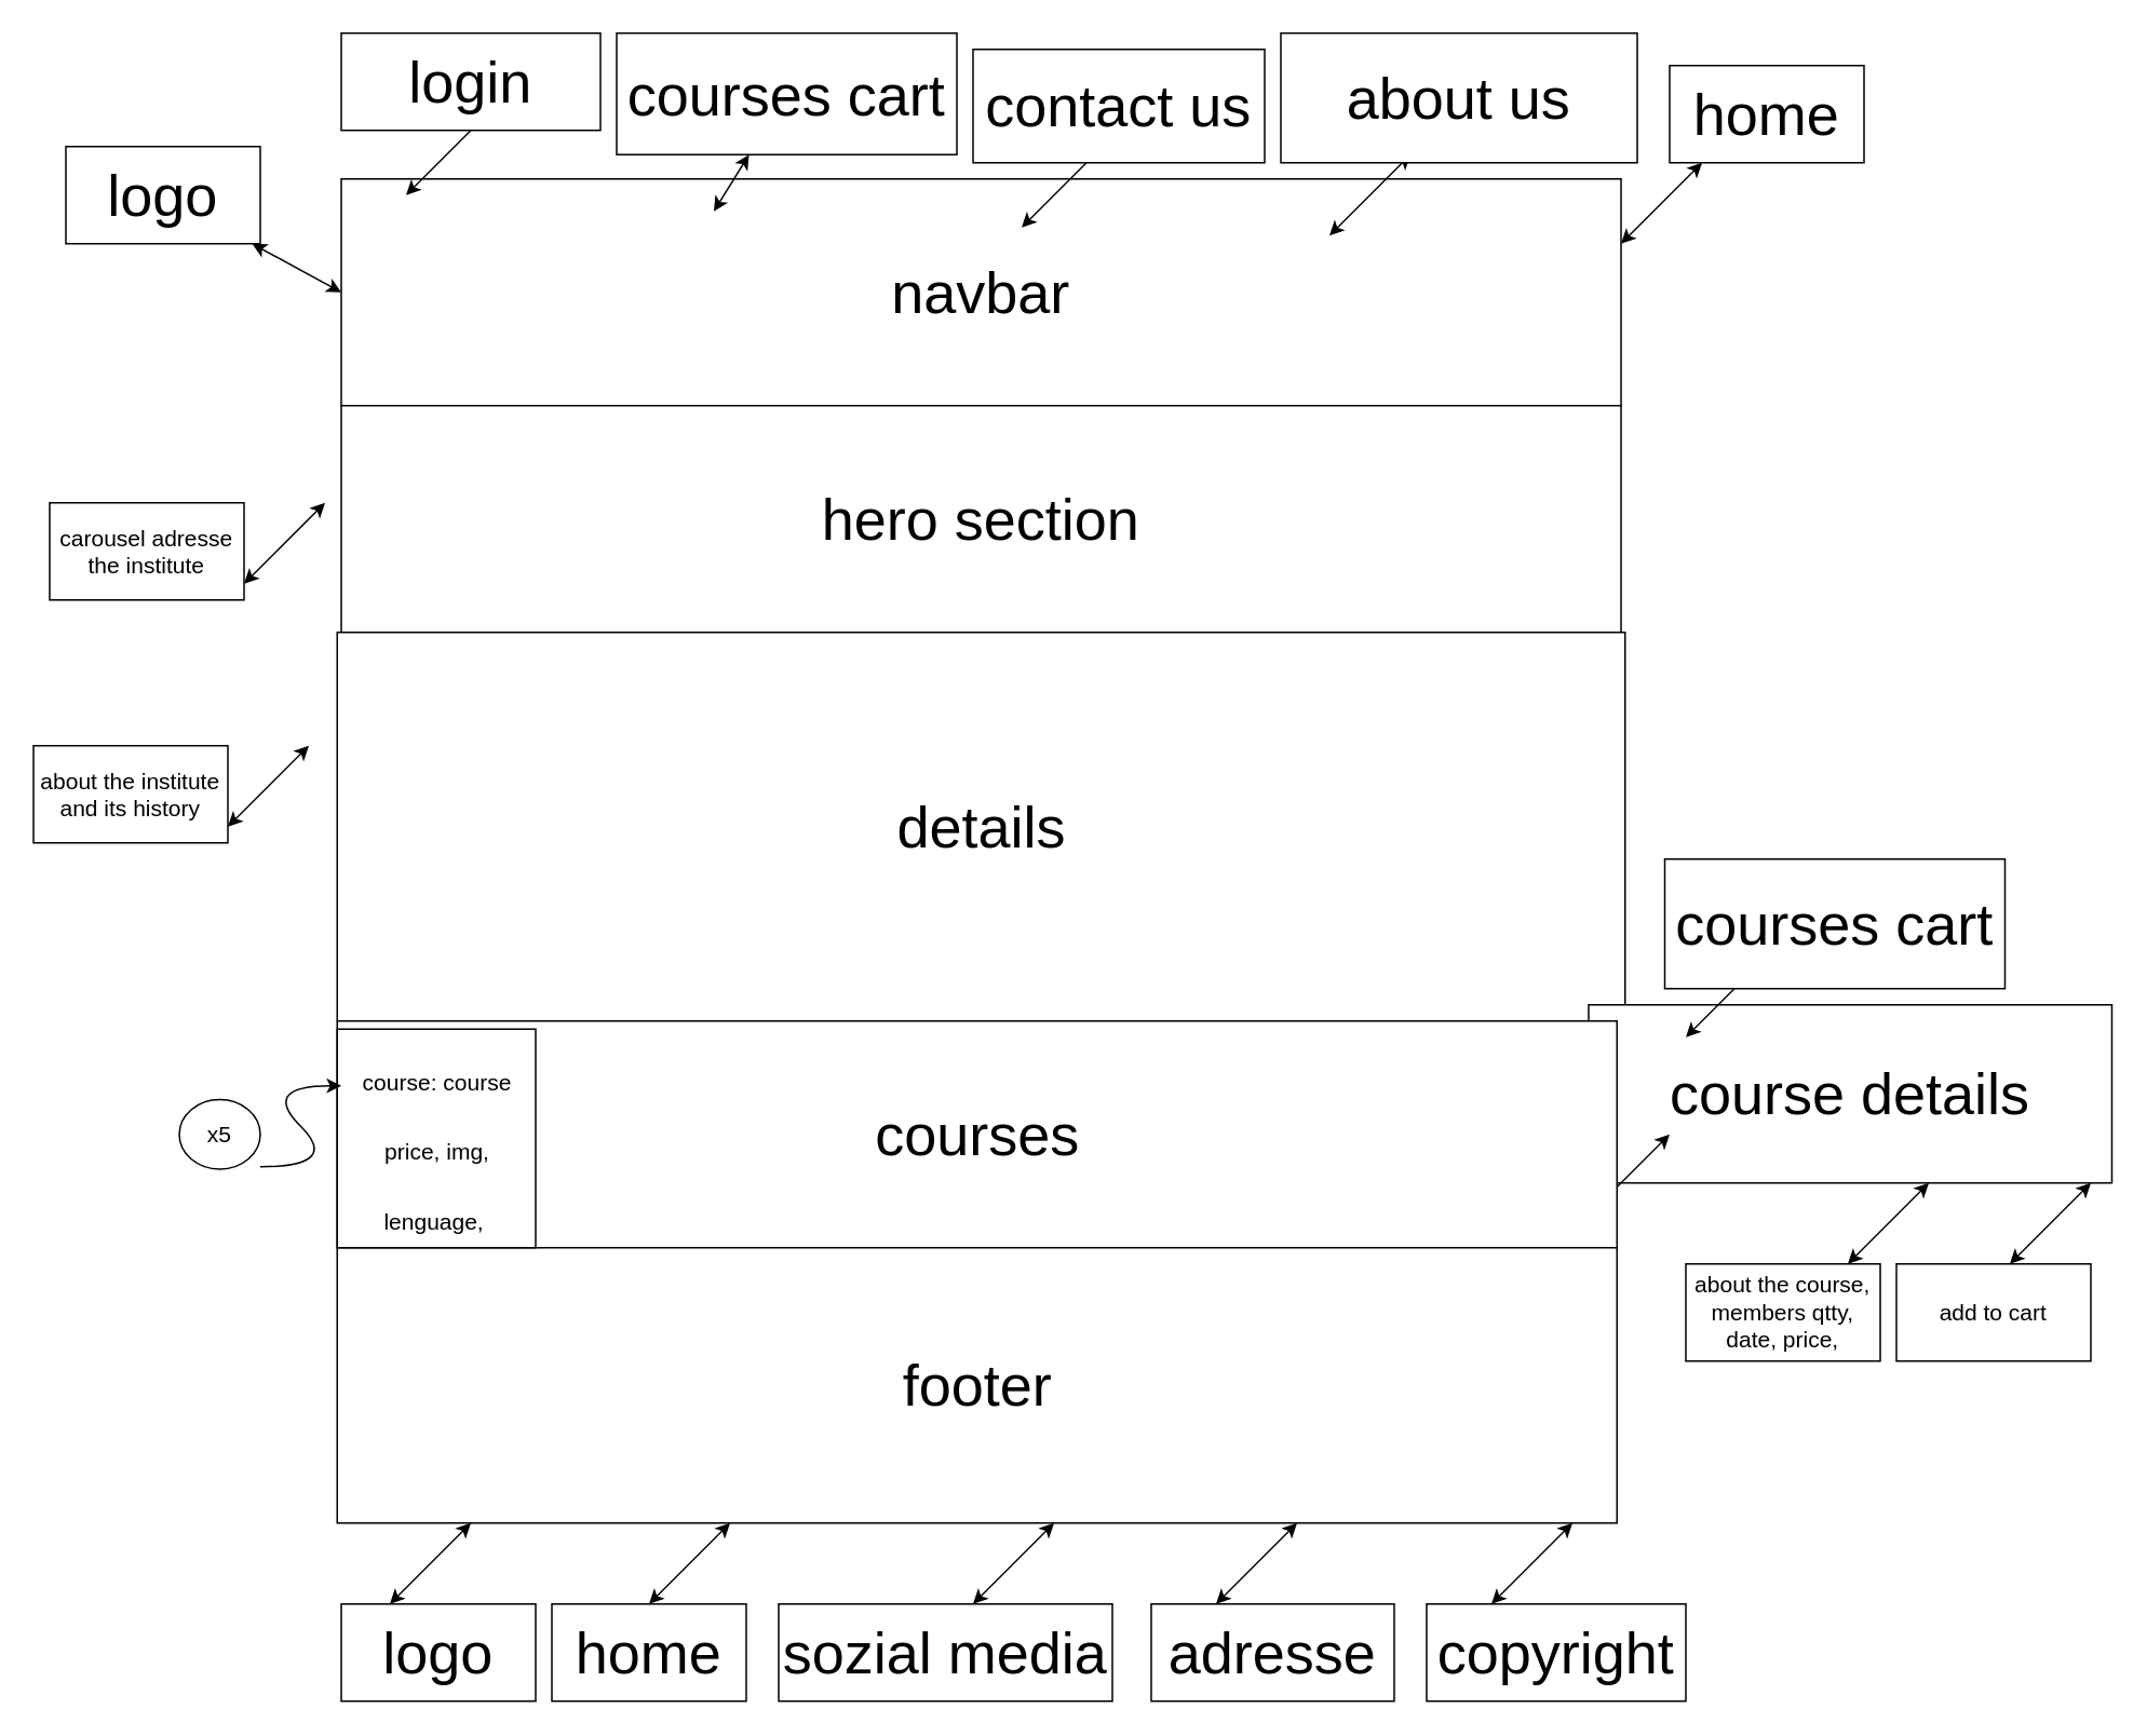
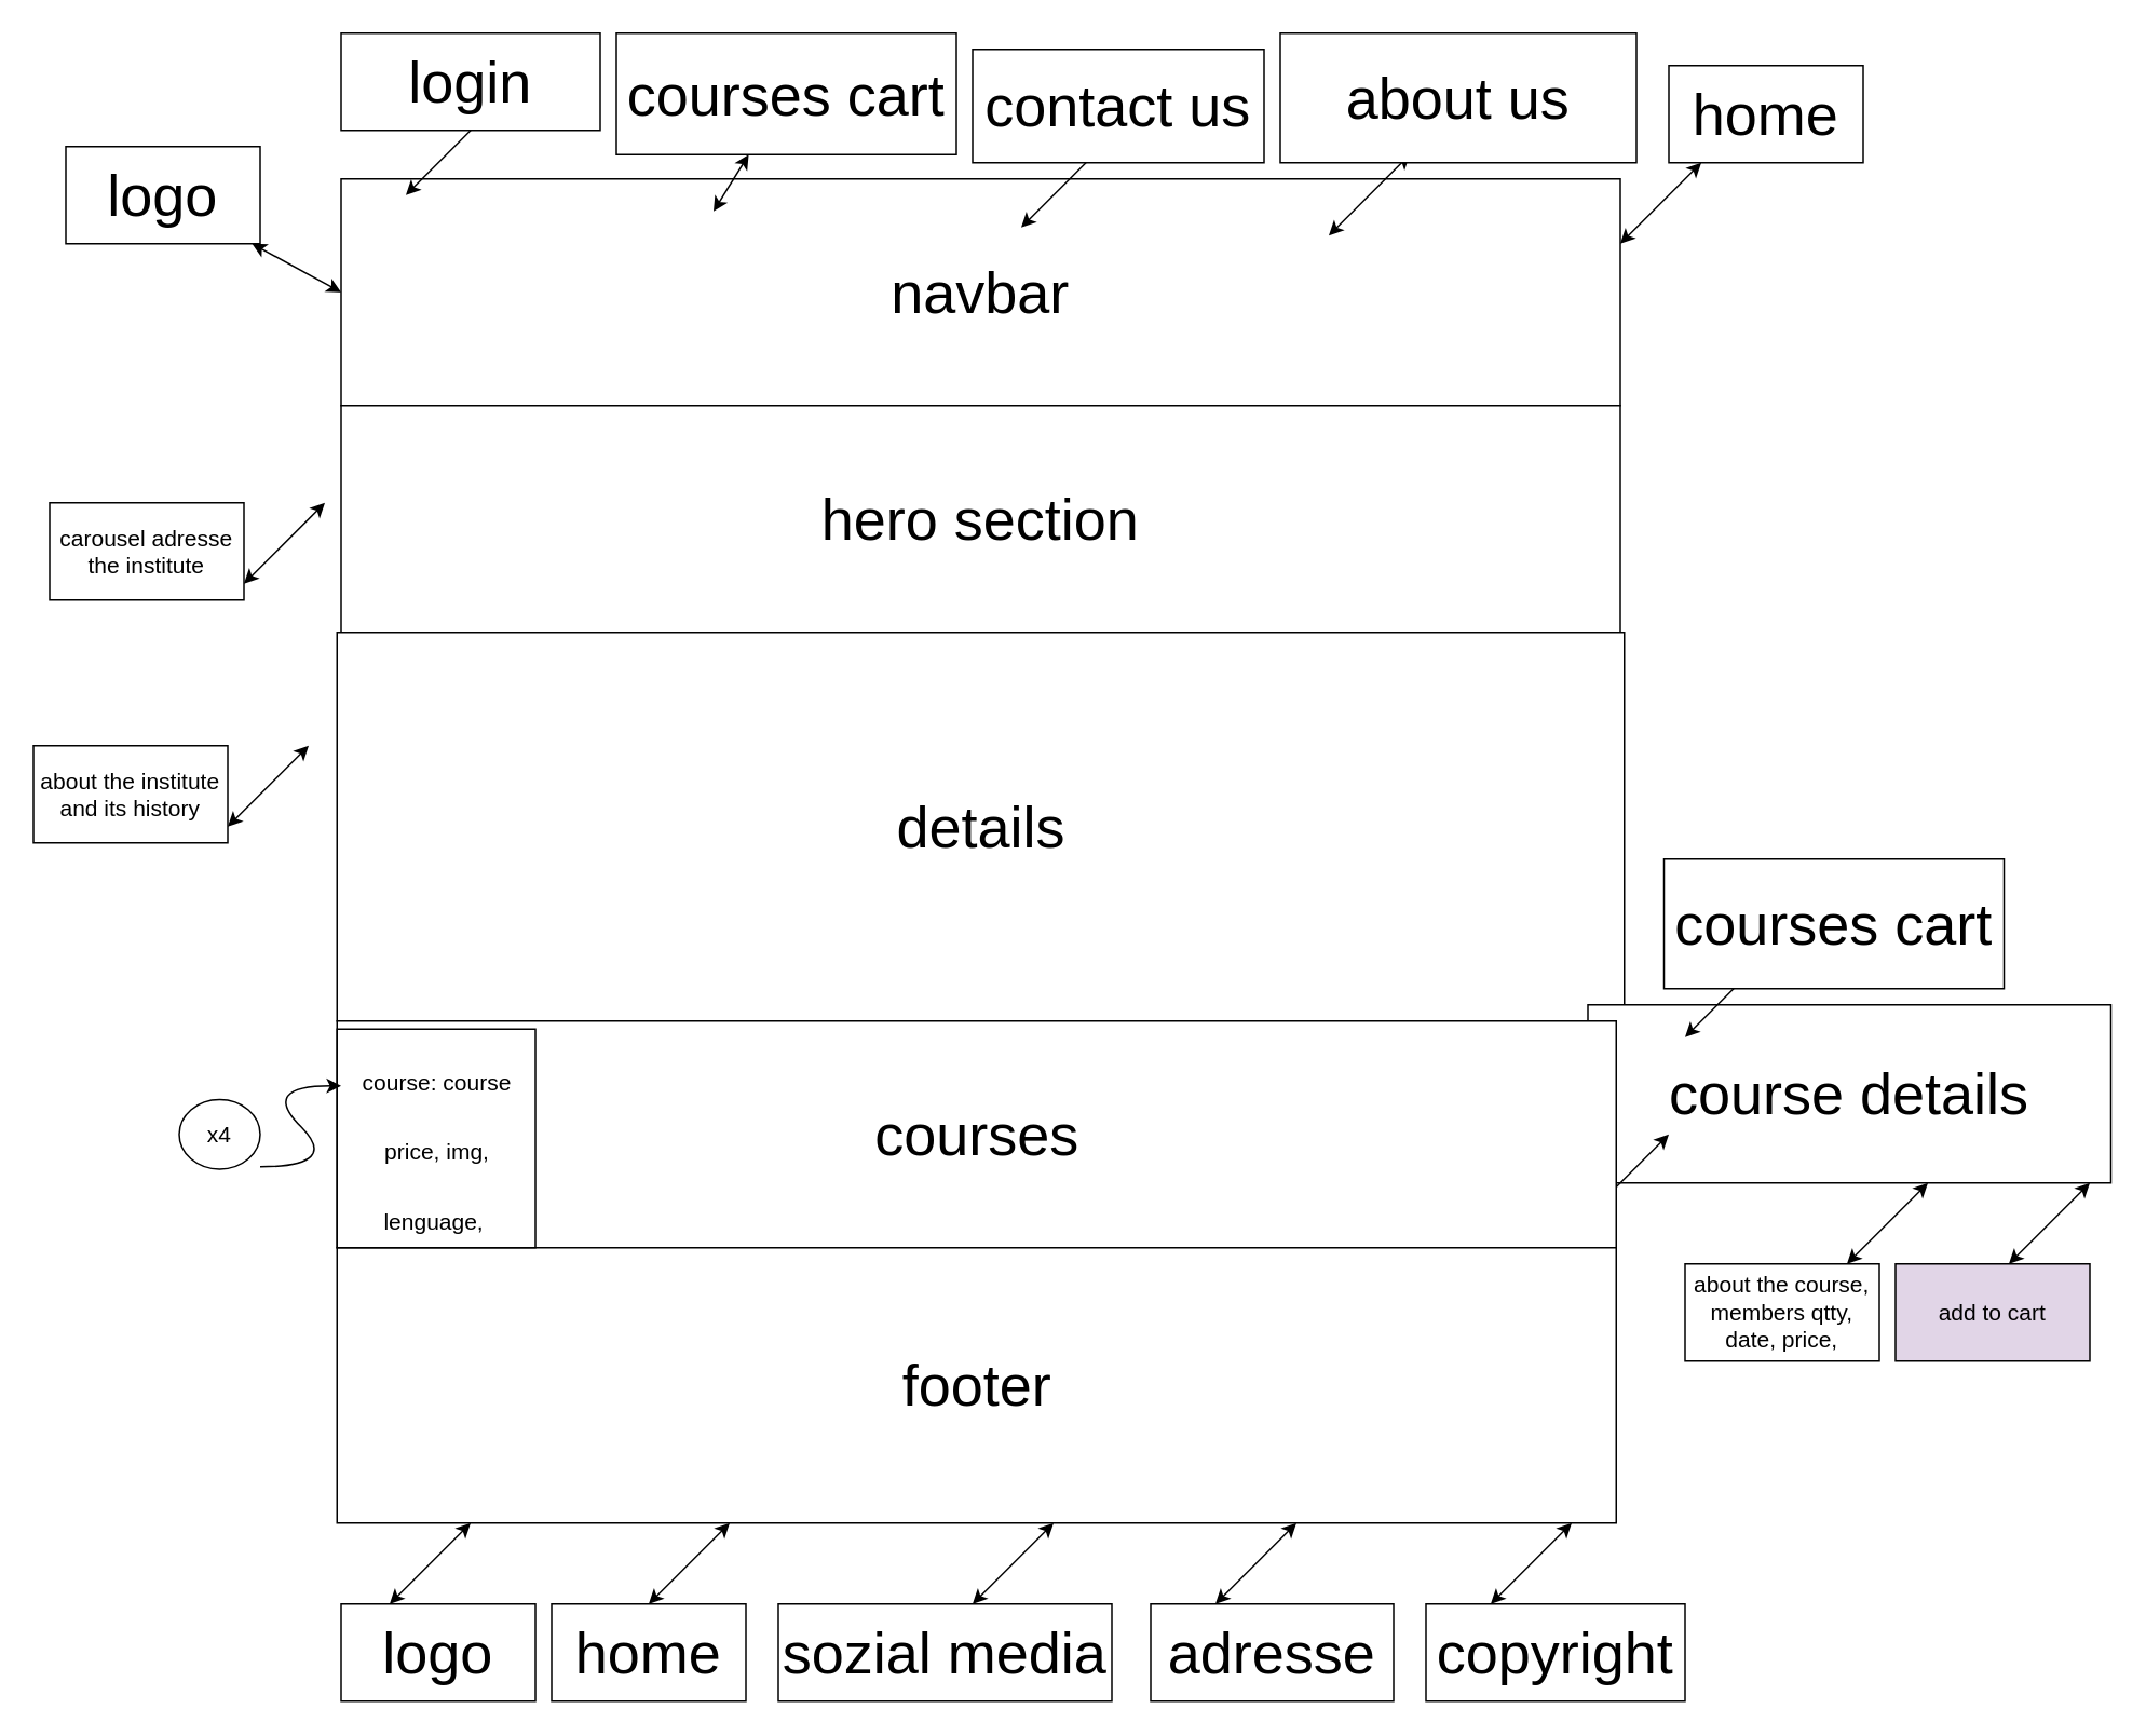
  <mxCell id="0" />
  <mxCell id="1" parent="0" />
  <mxCell id="2" value="&lt;font style=&quot;font-size: 36px&quot;&gt;navbar&lt;/font&gt;" style="rounded=0;whiteSpace=wrap;html=1;" parent="1" vertex="1"><mxGeometry x="210" width="790" height="140" as="geometry" y="110" /></mxCell>
  <mxCell id="3" value="hero section" style="rounded=0;whiteSpace=wrap;html=1;fontSize=36;" parent="1" vertex="1"><mxGeometry x="210" y="250" width="790" height="140" as="geometry" /></mxCell>
  <mxCell id="4" value="details" style="rounded=0;whiteSpace=wrap;html=1;fontSize=36;" parent="1" vertex="1"><mxGeometry x="207.5" y="390" width="795" height="240" as="geometry" /></mxCell>
  <mxCell id="5" value="course details" style="rounded=0;whiteSpace=wrap;html=1;fontSize=36;" parent="1" vertex="1"><mxGeometry x="980" y="620" width="323" height="110" as="geometry" /></mxCell>
  <mxCell id="6" value="" style="endArrow=classic;startArrow=classic;html=1;rounded=0;fontSize=36;" parent="1" edge="1"><mxGeometry width="50" height="50" relative="1" as="geometry"><mxPoint x="980" y="750" as="sourcePoint" /><mxPoint x="1030" y="700" as="targetPoint" /></mxGeometry></mxCell>
  <mxCell id="7" value="courses" style="rounded=0;whiteSpace=wrap;html=1;fontSize=36;" parent="1" vertex="1"><mxGeometry x="207.5" y="630" width="790" height="140" as="geometry" /></mxCell>
  <mxCell id="8" value="footer" style="rounded=0;whiteSpace=wrap;html=1;fontSize=36;" parent="1" vertex="1"><mxGeometry x="207.5" y="770" width="790" height="170" as="geometry" /></mxCell>
  <mxCell id="9" value="" style="endArrow=classic;startArrow=classic;html=1;rounded=0;fontSize=36;" parent="1" edge="1"><mxGeometry width="50" height="50" relative="1" as="geometry"><mxPoint x="820" y="145" as="sourcePoint" /><mxPoint x="870" y="95" as="targetPoint" /></mxGeometry></mxCell>
  <mxCell id="10" value="about us" style="rounded=0;whiteSpace=wrap;html=1;fontSize=36;" parent="1" vertex="1"><mxGeometry x="790" y="20" width="220" height="80" as="geometry" /></mxCell>
  <mxCell id="11" value="" style="endArrow=classic;startArrow=classic;html=1;rounded=0;fontSize=36;" parent="1" edge="1"><mxGeometry width="50" height="50" relative="1" as="geometry"><mxPoint x="630" y="140" as="sourcePoint" /><mxPoint x="680" y="90" as="targetPoint" /></mxGeometry></mxCell>
  <mxCell id="12" value="contact us" style="rounded=0;whiteSpace=wrap;html=1;fontSize=36;" parent="1" vertex="1"><mxGeometry x="600" y="30" width="180" height="70" as="geometry" /></mxCell>
  <mxCell id="13" value="" style="endArrow=classic;startArrow=classic;html=1;rounded=0;fontSize=36;" parent="1" edge="1"><mxGeometry width="50" height="50" relative="1" as="geometry"><mxPoint x="1040" y="640" as="sourcePoint" /><mxPoint x="1090" y="590" as="targetPoint" /></mxGeometry></mxCell>
  <mxCell id="14" value="courses cart" style="rounded=0;whiteSpace=wrap;html=1;fontSize=36;" parent="1" vertex="1"><mxGeometry x="1027" y="530" width="210" height="80" as="geometry" /></mxCell>
  <mxCell id="15" value="" style="endArrow=classic;startArrow=classic;html=1;rounded=0;fontSize=36;" parent="1" target="16" edge="1"><mxGeometry width="50" height="50" relative="1" as="geometry"><mxPoint x="440" y="130" as="sourcePoint" /><mxPoint x="490" y="80" as="targetPoint" /></mxGeometry></mxCell>
  <mxCell id="16" value="courses cart" style="rounded=0;whiteSpace=wrap;html=1;fontSize=36;" parent="1" vertex="1"><mxGeometry x="380" y="20" width="210" height="75" as="geometry" /></mxCell>
  <mxCell id="17" value="" style="endArrow=classic;startArrow=classic;html=1;rounded=0;fontSize=36;" parent="1" edge="1"><mxGeometry width="50" height="50" relative="1" as="geometry"><mxPoint x="250" y="120" as="sourcePoint" /><mxPoint x="300" y="70" as="targetPoint" /></mxGeometry></mxCell>
  <mxCell id="18" value="login" style="rounded=0;whiteSpace=wrap;html=1;fontSize=36;" parent="1" vertex="1"><mxGeometry x="210" y="20" width="160" height="60" as="geometry" /></mxCell>
  <mxCell id="19" value="home" style="rounded=0;whiteSpace=wrap;html=1;fontSize=36;" parent="1" vertex="1"><mxGeometry x="1030" y="40" width="120" height="60" as="geometry" /></mxCell>
  <mxCell id="20" value="" style="endArrow=classic;startArrow=classic;html=1;rounded=0;fontSize=36;" parent="1" edge="1"><mxGeometry width="50" height="50" relative="1" as="geometry"><mxPoint x="1000" y="150" as="sourcePoint" /><mxPoint x="1050" y="100" as="targetPoint" /></mxGeometry></mxCell>
  <mxCell id="21" value="logo" style="rounded=0;whiteSpace=wrap;html=1;fontSize=36;" parent="1" vertex="1"><mxGeometry x="40" y="90" width="120" height="60" as="geometry" /></mxCell>
  <mxCell id="22" value="" style="endArrow=classic;startArrow=classic;html=1;rounded=0;fontSize=36;exitX=0;exitY=0.5;exitDx=0;exitDy=0;" parent="1" source="2" target="21" edge="1"><mxGeometry width="50" height="50" relative="1" as="geometry"><mxPoint x="160" y="180" as="sourcePoint" /><mxPoint x="210" y="130" as="targetPoint" /></mxGeometry></mxCell>
  <mxCell id="23" value="adresse" style="rounded=0;whiteSpace=wrap;html=1;fontSize=36;" parent="1" vertex="1"><mxGeometry x="710" y="990" width="150" height="60" as="geometry" /></mxCell>
  <mxCell id="24" value="sozial media" style="rounded=0;whiteSpace=wrap;html=1;fontSize=36;" parent="1" vertex="1"><mxGeometry x="480" y="990" width="206" height="60" as="geometry" /></mxCell>
  <mxCell id="25" value="logo" style="rounded=0;whiteSpace=wrap;html=1;fontSize=36;" parent="1" vertex="1"><mxGeometry x="210" y="990" width="120" height="60" as="geometry" /></mxCell>
  <mxCell id="26" value="home" style="rounded=0;whiteSpace=wrap;html=1;fontSize=36;" parent="1" vertex="1"><mxGeometry x="340" y="990" width="120" height="60" as="geometry" /></mxCell>
  <mxCell id="27" value="copyright" style="rounded=0;whiteSpace=wrap;html=1;fontSize=36;" parent="1" vertex="1"><mxGeometry x="880" y="990" width="160" height="60" as="geometry" /></mxCell>
  <mxCell id="28" value="" style="endArrow=classic;startArrow=classic;html=1;rounded=0;fontSize=36;" parent="1" edge="1"><mxGeometry width="50" height="50" relative="1" as="geometry"><mxPoint x="240" y="990" as="sourcePoint" /><mxPoint x="290" y="940" as="targetPoint" /></mxGeometry></mxCell>
  <mxCell id="29" value="" style="endArrow=classic;startArrow=classic;html=1;rounded=0;fontSize=36;" parent="1" edge="1"><mxGeometry width="50" height="50" relative="1" as="geometry"><mxPoint x="400" y="990" as="sourcePoint" /><mxPoint x="450" y="940" as="targetPoint" /></mxGeometry></mxCell>
  <mxCell id="30" value="" style="endArrow=classic;startArrow=classic;html=1;rounded=0;fontSize=36;" parent="1" edge="1"><mxGeometry width="50" height="50" relative="1" as="geometry"><mxPoint x="600" y="990" as="sourcePoint" /><mxPoint x="650" y="940" as="targetPoint" /></mxGeometry></mxCell>
  <mxCell id="31" value="" style="endArrow=classic;startArrow=classic;html=1;rounded=0;fontSize=36;" parent="1" edge="1"><mxGeometry width="50" height="50" relative="1" as="geometry"><mxPoint x="750" y="990" as="sourcePoint" /><mxPoint x="800" y="940" as="targetPoint" /></mxGeometry></mxCell>
  <mxCell id="32" value="" style="endArrow=classic;startArrow=classic;html=1;rounded=0;fontSize=36;" parent="1" edge="1"><mxGeometry width="50" height="50" relative="1" as="geometry"><mxPoint x="920" y="990" as="sourcePoint" /><mxPoint x="970" y="940" as="targetPoint" /></mxGeometry></mxCell>
  <mxCell id="33" value="&lt;font style=&quot;font-size: 14px&quot;&gt;course: course price, img, lenguage,&amp;nbsp;&lt;/font&gt;" style="rounded=0;whiteSpace=wrap;html=1;fontSize=36;" parent="1" vertex="1"><mxGeometry x="207.5" y="635" width="122.5" height="135" as="geometry" /></mxCell>
- <mxCell id="34" value="x5" style="ellipse;whiteSpace=wrap;html=1;fontSize=14;" parent="1" vertex="1"><mxGeometry x="110" y="678.5" width="50" height="43" as="geometry" /></mxCell>
+ <mxCell id="34" value="x4" style="ellipse;whiteSpace=wrap;html=1;fontSize=14;" parent="1" vertex="1"><mxGeometry x="110" y="678.5" width="50" height="43" as="geometry" /></mxCell>
  <mxCell id="35" value="" style="curved=1;endArrow=classic;html=1;rounded=0;fontSize=14;" parent="1" edge="1"><mxGeometry width="50" height="50" relative="1" as="geometry"><mxPoint x="160" y="720" as="sourcePoint" /><mxPoint x="210" y="670" as="targetPoint" /><Array as="points"><mxPoint x="210" y="720" /><mxPoint x="160" y="670" /></Array></mxGeometry></mxCell>
  <mxCell id="36" value="about the course, members qtty, date, price," style="rounded=0;whiteSpace=wrap;html=1;fontSize=14;" parent="1" vertex="1"><mxGeometry x="1040" y="780" width="120" height="60" as="geometry" /></mxCell>
  <mxCell id="37" value="" style="endArrow=classic;startArrow=classic;html=1;rounded=0;fontSize=14;" parent="1" edge="1"><mxGeometry width="50" height="50" relative="1" as="geometry"><mxPoint x="1140" y="780" as="sourcePoint" /><mxPoint x="1190" y="730" as="targetPoint" /></mxGeometry></mxCell>
- <mxCell id="38" value="add to cart" style="rounded=0;whiteSpace=wrap;html=1;fontSize=14;" parent="1" vertex="1"><mxGeometry x="1170" y="780" width="120" height="60" as="geometry" /></mxCell>
+ <mxCell id="38" value="add to cart" style="rounded=0;whiteSpace=wrap;html=1;fontSize=14;fillColor=#e1d5e7;" parent="1" vertex="1"><mxGeometry x="1170" y="780" width="120" height="60" as="geometry" /></mxCell>
  <mxCell id="39" value="" style="endArrow=classic;startArrow=classic;html=1;rounded=0;fontSize=14;" parent="1" edge="1"><mxGeometry width="50" height="50" relative="1" as="geometry"><mxPoint x="1240" y="780" as="sourcePoint" /><mxPoint x="1290" y="730" as="targetPoint" /></mxGeometry></mxCell>
  <mxCell id="40" value="carousel adresse the institute" style="rounded=0;whiteSpace=wrap;html=1;fontSize=14;" parent="1" vertex="1"><mxGeometry x="30" y="310" width="120" height="60" as="geometry" /></mxCell>
  <mxCell id="41" value="" style="endArrow=classic;startArrow=classic;html=1;rounded=0;fontSize=14;" parent="1" edge="1"><mxGeometry width="50" height="50" relative="1" as="geometry"><mxPoint x="150" y="360" as="sourcePoint" /><mxPoint y="310" as="targetPoint" x="200" /></mxGeometry></mxCell>
  <mxCell id="42" value="about the institute and its history" style="rounded=0;whiteSpace=wrap;html=1;fontSize=14;" parent="1" vertex="1"><mxGeometry x="20" y="460" width="120" height="60" as="geometry" /></mxCell>
  <mxCell id="43" value="" style="endArrow=classic;startArrow=classic;html=1;rounded=0;fontSize=14;" parent="1" edge="1"><mxGeometry width="50" height="50" relative="1" as="geometry"><mxPoint x="140" y="510" as="sourcePoint" /><mxPoint x="190" y="460" as="targetPoint" /></mxGeometry></mxCell>
